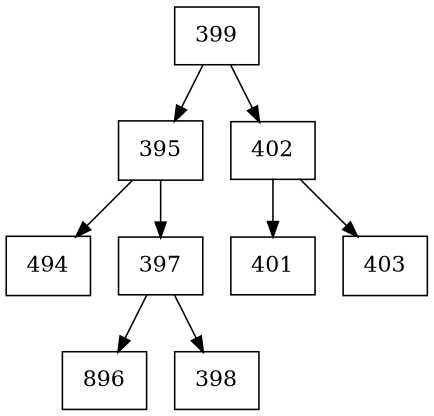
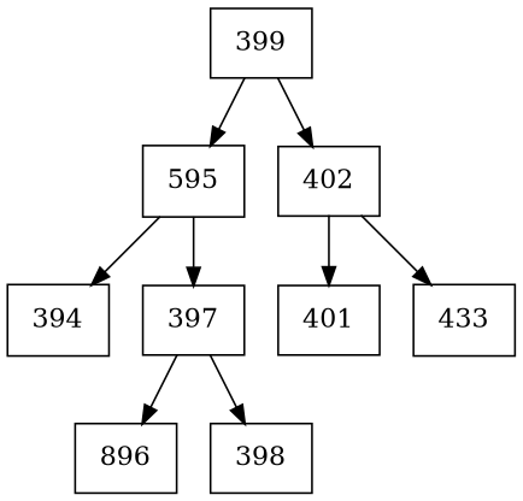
  digraph {
    concentrate=true
    rankdir=UD
    node [shape=record]
    n1 [label=399]
-   n2 [label=395]
+   n2 [label=595]
    n3 [label=402]
-   n4 [label=494]
+   n4 [label=394]
    n5 [label=397]
    n6 [label=401]
-   n7 [label=403]
+   n7 [label=433]
    n8 [label=896]
    n9 [label=398]
    n1 -> n2
    n1 -> n3
    n2 -> n4
    n2 -> n5
    n3 -> n6
    n3 -> n7
    n5 -> n8
    n5 -> n9
  }
